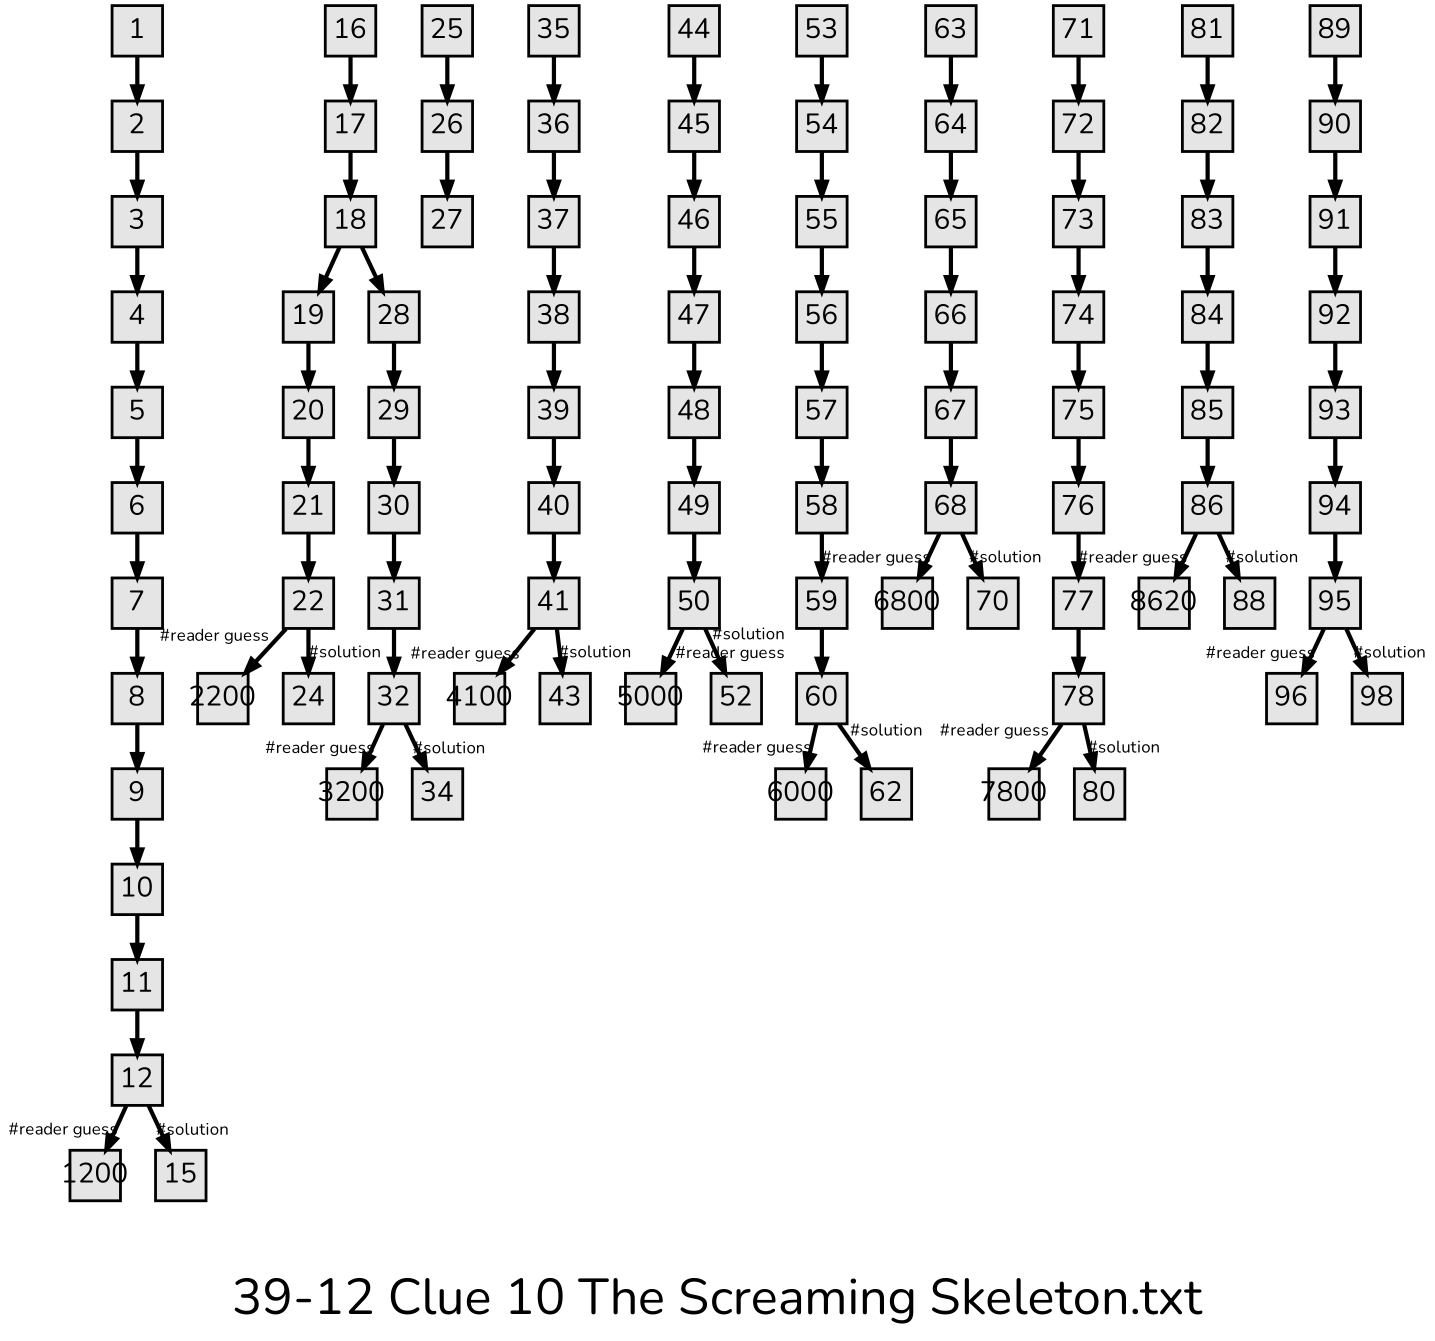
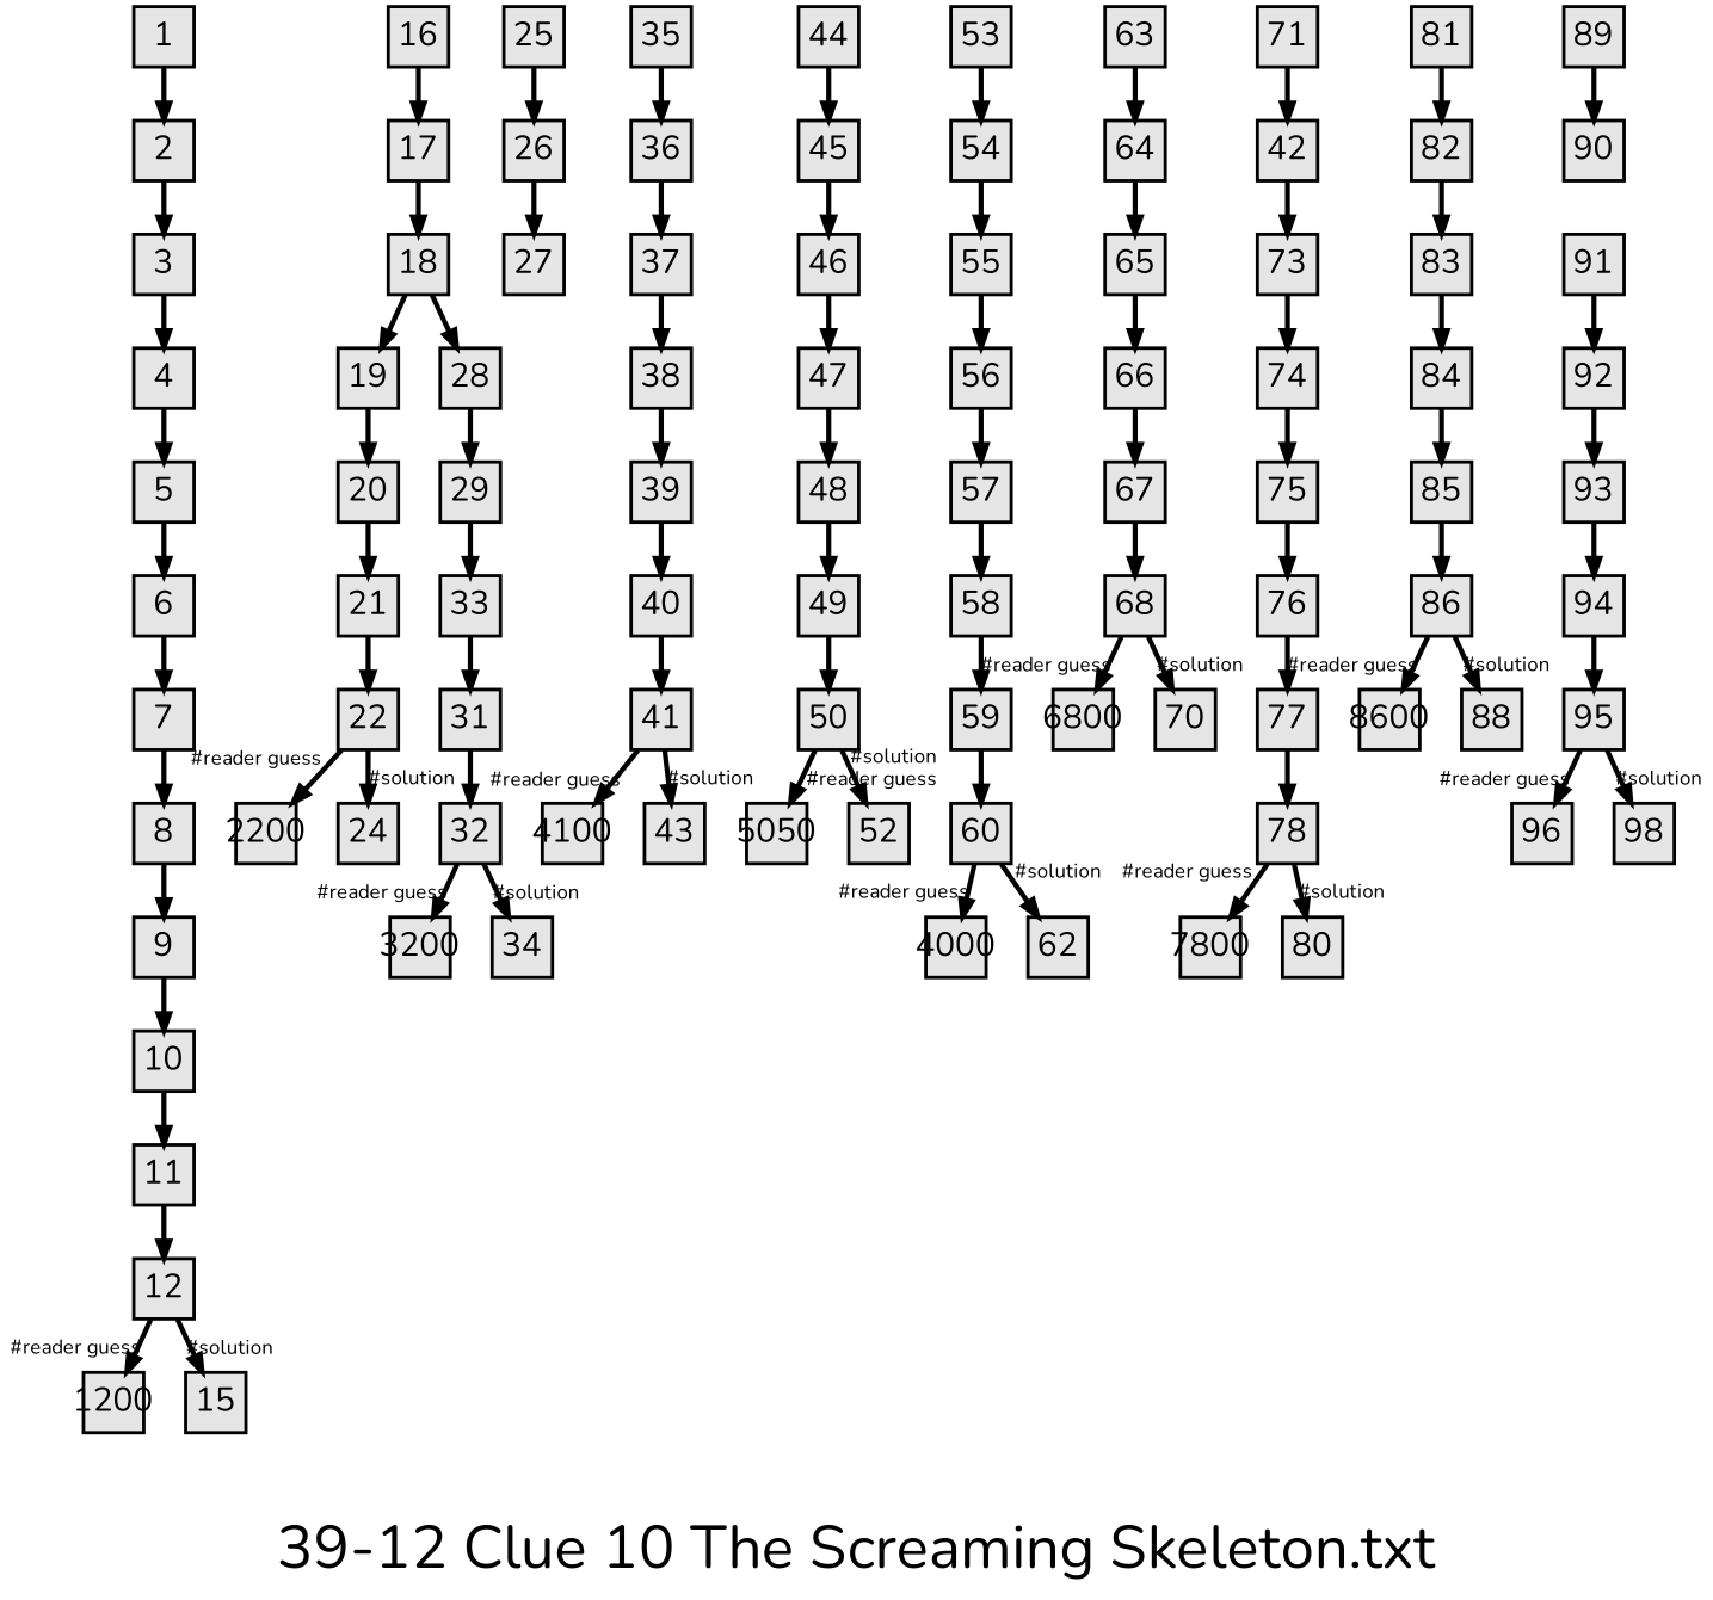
  digraph {
    fontname=Nunito
    fontsize=36
    label="39-12 Clue 10 The Screaming Skeleton.txt"
    nodesep=0.35
    ordering=out
    rankdir=TB
    ranksep=0.45
    node [fillcolor=grey90 fixedsize=true fontname=Nunito fontsize=20 labelfloat=true margin="0,0" penwidth=2 regular=true shape=rect style=filled]
    edge [fontname=Nunito fontsize=12 labelfloat=true penwidth=3]
    1
    2
    3
    4
    5
    6
    7
    8
    9
    10
    11
    12
    1200
    15
    16
    17
    18
    19
    28
    20
    21
    22
    2200
    24
    25
    26
    27
    29
-   30
+   30 [label=33]
    31
    32
    3200
    34
    35
    36
    37
    38
    39
    40
    41
    4100
    43
    44
    45
    46
    47
    48
    49
    50
-   5000
+   5000 [label=5050]
    52
    53
    54
    55
    56
    57
    58
    59
    60
-   6000
+   6000 [label=4000]
    62
    63
    64
    65
    66
    67
    68
    6800
    70
    71
-   72
+   72 [label=42]
    73
    74
    75
    76
    77
    78
    7800
    80
    81
    82
    83
    84
    85
    86
-   8600 [label=8620]
+   8600
    88
    89
    90
    91
    92
    93
    94
    95
    96
    98
    1 -> 2
    2 -> 3
    3 -> 4
    4 -> 5
    5 -> 6
    6 -> 7
    7 -> 8
    8 -> 9
    9 -> 10
    10 -> 11
    11 -> 12
    12 -> 1200 [xlabel="#reader guess"]
    12 -> 15 [xlabel="#solution"]
    16 -> 17
    17 -> 18
    18 -> 19
    18 -> 28
    19 -> 20
    28 -> 29
    20 -> 21
    21 -> 22
    22 -> 2200 [xlabel="#reader guess"]
    22 -> 24 [xlabel="#solution"]
    25 -> 26
    26 -> 27
    29 -> 30
    30 -> 31
    31 -> 32
    32 -> 3200 [xlabel="#reader guess"]
    32 -> 34 [xlabel="#solution"]
    35 -> 36
    36 -> 37
    37 -> 38
    38 -> 39
    39 -> 40
    40 -> 41
    41 -> 4100 [xlabel="#reader guess"]
    41 -> 43 [xlabel="#solution"]
    44 -> 45
    45 -> 46
    46 -> 47
    47 -> 48
    48 -> 49
    49 -> 50
    50 -> 5000 [xlabel="#reader guess"]
    50 -> 52 [xlabel="#solution"]
    53 -> 54
    54 -> 55
    55 -> 56
    56 -> 57
    57 -> 58
    58 -> 59
    59 -> 60
    60 -> 6000 [xlabel="#reader guess"]
    60 -> 62 [xlabel="#solution"]
    63 -> 64
    64 -> 65
    65 -> 66
    66 -> 67
    67 -> 68
    68 -> 6800 [xlabel="#reader guess"]
    68 -> 70 [xlabel="#solution"]
    71 -> 72
    72 -> 73
    73 -> 74
    74 -> 75
    75 -> 76
    76 -> 77
    77 -> 78
    78 -> 7800 [xlabel="#reader guess"]
    78 -> 80 [xlabel="#solution"]
    81 -> 82
    82 -> 83
    83 -> 84
    84 -> 85
    85 -> 86
    86 -> 8600 [xlabel="#reader guess"]
    86 -> 88 [xlabel="#solution"]
    89 -> 90
-   90 -> 91
    91 -> 92
    92 -> 93
    93 -> 94
    94 -> 95
    95 -> 96 [xlabel="#reader guess"]
    95 -> 98 [xlabel="#solution"]
  }
